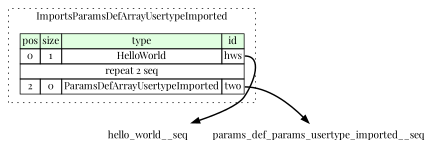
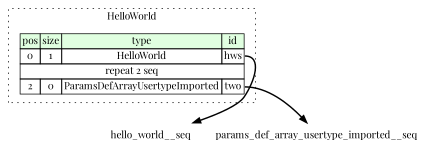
  digraph {
    fontname="Playfair Display"
    rankdir=TB
    node [fontname="Playfair Display" shape=plaintext]
    edge [fontname="Playfair Display" style=bold]
    n1 [label=<<TABLE BORDER="0" CELLBORDER="1" CELLSPACING="0"> 			<TR><TD BGCOLOR="#E0FFE0">pos</TD><TD BGCOLOR="#E0FFE0">size</TD><TD BGCOLOR="#E0FFE0">type</TD><TD BGCOLOR="#E0FFE0">id</TD></TR> 			<TR><TD PORT="hws_pos">0</TD><TD PORT="hws_size">1</TD><TD>HelloWorld</TD><TD PORT="hws_type">hws</TD></TR> 			<TR><TD COLSPAN="4" PORT="hws__repeat">repeat 2 seq</TD></TR> 			<TR><TD PORT="two_pos">2</TD><TD PORT="two_size">0</TD><TD>ParamsDefArrayUsertypeImported</TD><TD PORT="two_type">two</TD></TR> 		</TABLE>>]
    hello_world__seq
-   params_def_array_usertype_imported__seq [label=params_def_params_usertype_imported__seq]
+   params_def_array_usertype_imported__seq
    subgraph cluster_1 {
-     label=ImportsParamsDefArrayUsertypeImported
+     label=HelloWorld
      style=dotted
      n1
    }
    n1 -> hello_world__seq [tailport=hws_type]
    n1 -> params_def_array_usertype_imported__seq [tailport=two_type]
  }
